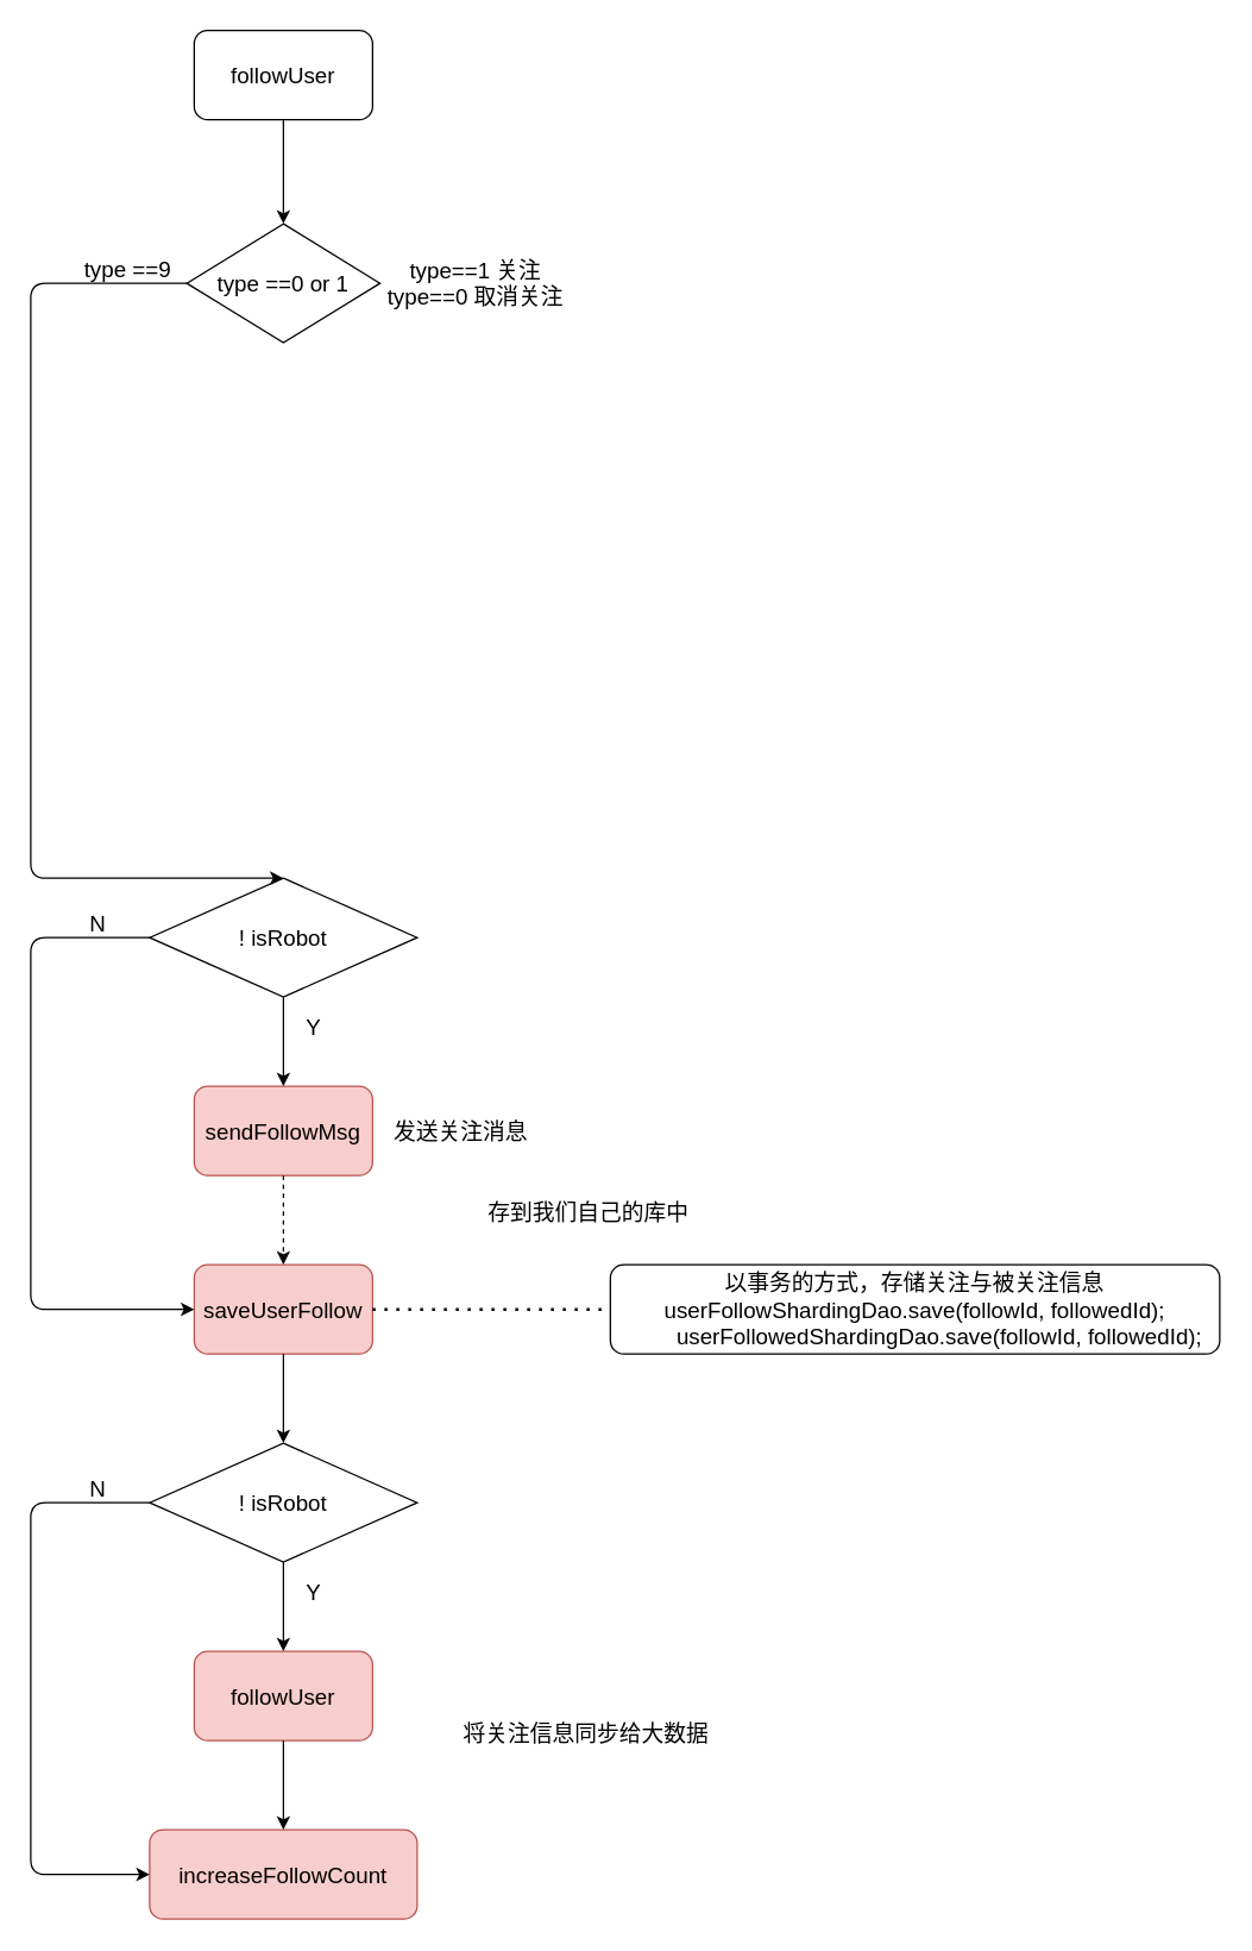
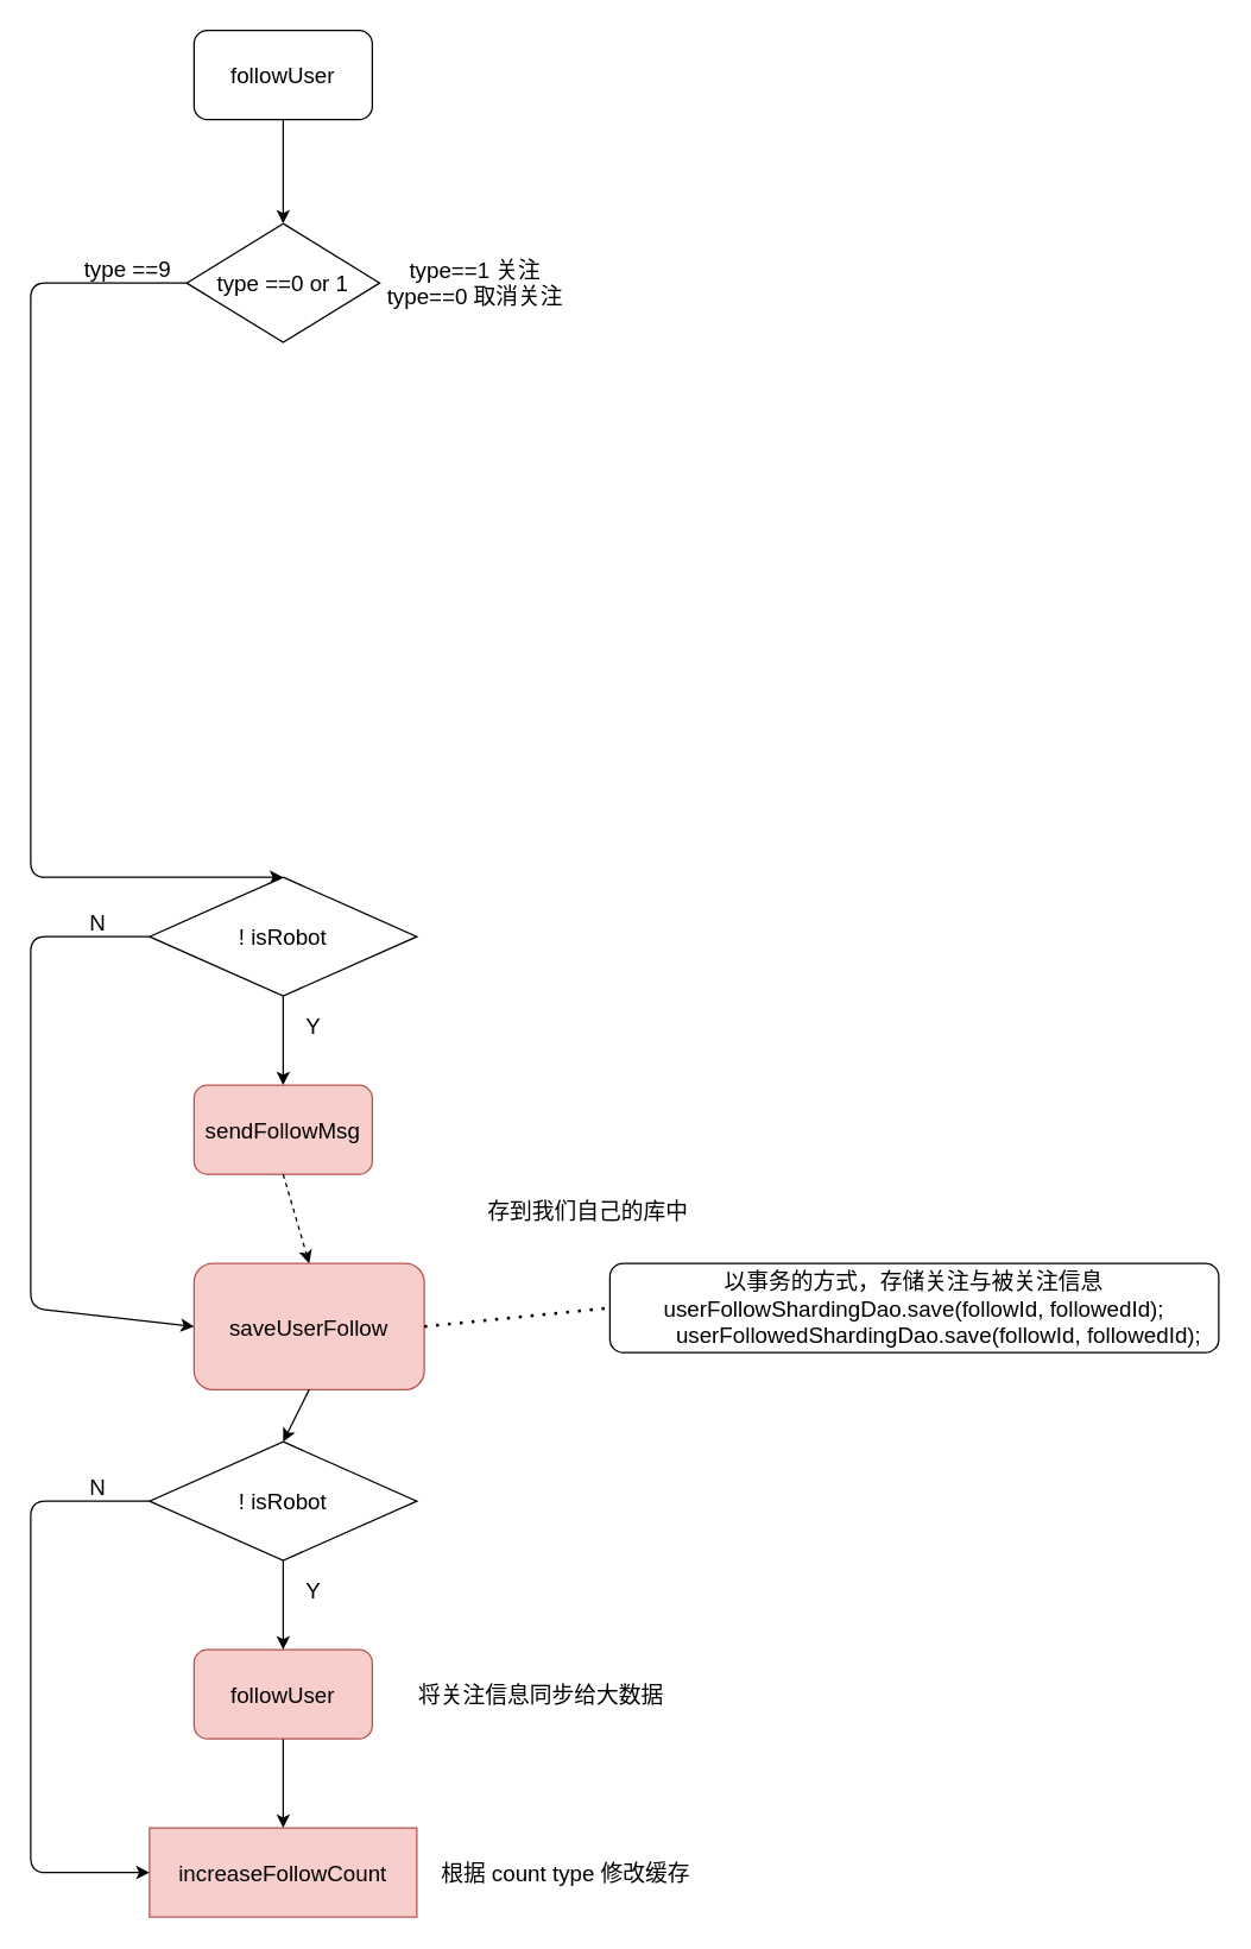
  <mxCell id="0" />
  <mxCell id="1" parent="0" />
  <mxCell id="2" value="followUser" style="rounded=1;whiteSpace=wrap;html=1;fontSize=15;" parent="1" vertex="1"><mxGeometry x="130" y="20" width="120" height="60" as="geometry" /></mxCell>
  <mxCell id="3" value="! isRobot" style="rhombus;whiteSpace=wrap;html=1;fontSize=15;" parent="1" vertex="1"><mxGeometry x="100" y="590" width="180" height="80" as="geometry" /></mxCell>
  <mxCell id="4" value="sendFollowMsg" style="rounded=1;whiteSpace=wrap;html=1;fontSize=15;fillColor=#f8cecc;strokeColor=#b85450;" parent="1" vertex="1"><mxGeometry x="130" y="730" width="120" height="60" as="geometry" /></mxCell>
- <mxCell id="5" value="saveUserFollow" style="rounded=1;whiteSpace=wrap;html=1;fontSize=15;fillColor=#f8cecc;strokeColor=#b85450;" vertex="1" parent="1"><mxGeometry x="130" y="850" width="120" height="60" as="geometry" /></mxCell>
+ <mxCell id="5" value="saveUserFollow" style="rounded=1;whiteSpace=wrap;html=1;fontSize=15;fillColor=#f8cecc;strokeColor=#b85450;" vertex="1" parent="1"><mxGeometry x="130" y="850" width="155" height="85" as="geometry" /></mxCell>
  <mxCell id="6" value="以事务的方式，存储关注与被关注信息&lt;span&gt;userFollowShardingDao.save(followId, followedId);&lt;/span&gt;&lt;div&gt;&amp;nbsp; &amp;nbsp; &amp;nbsp; &amp;nbsp; userFollowedShardingDao.save(followId, followedId);&lt;/div&gt;" style="rounded=1;whiteSpace=wrap;html=1;fontSize=15;" vertex="1" parent="1"><mxGeometry x="410" y="850" width="410" height="60" as="geometry" /></mxCell>
  <mxCell id="7" value="" style="endArrow=none;dashed=1;html=1;dashPattern=1 3;strokeWidth=2;fontSize=15;exitX=1;exitY=0.5;exitDx=0;exitDy=0;entryX=0;entryY=0.5;entryDx=0;entryDy=0;" edge="1" parent="1" source="5" target="6"><mxGeometry width="50" height="50" relative="1" as="geometry"><mxPoint x="300" y="840" as="sourcePoint" /><mxPoint x="350" y="790" as="targetPoint" /></mxGeometry></mxCell>
  <mxCell id="8" value="" style="endArrow=classic;html=1;fontSize=15;exitX=0.5;exitY=1;exitDx=0;exitDy=0;entryX=0.5;entryY=0;entryDx=0;entryDy=0;" edge="1" parent="1" source="3" target="4"><mxGeometry width="50" height="50" relative="1" as="geometry"><mxPoint x="190" y="680" as="sourcePoint" /><mxPoint x="320" y="660" as="targetPoint" /></mxGeometry></mxCell>
  <mxCell id="9" value="Y" style="text;html=1;align=center;verticalAlign=middle;resizable=0;points=[];autosize=1;strokeColor=none;fontSize=15;" vertex="1" parent="1"><mxGeometry x="195" y="680" width="30" height="20" as="geometry" /></mxCell>
  <mxCell id="10" value="" style="endArrow=classic;html=1;fontSize=15;exitX=0;exitY=0.5;exitDx=0;exitDy=0;entryX=0;entryY=0.5;entryDx=0;entryDy=0;" edge="1" parent="1" source="3" target="5"><mxGeometry width="50" height="50" relative="1" as="geometry"><mxPoint x="20" y="760" as="sourcePoint" /><mxPoint x="70" y="710" as="targetPoint" /><Array as="points"><mxPoint x="20" y="630" /><mxPoint x="20" y="880" /></Array></mxGeometry></mxCell>
  <mxCell id="11" value="N" style="text;html=1;align=center;verticalAlign=middle;resizable=0;points=[];autosize=1;strokeColor=none;fontSize=15;" vertex="1" parent="1"><mxGeometry x="50" y="610" width="30" height="20" as="geometry" /></mxCell>
  <mxCell id="12" value="" style="endArrow=classic;html=1;fontSize=15;exitX=0.5;exitY=1;exitDx=0;exitDy=0;entryX=0.5;entryY=0;entryDx=0;entryDy=0;dashed=1;" edge="1" parent="1" source="4" target="5"><mxGeometry width="50" height="50" relative="1" as="geometry"><mxPoint x="440" y="720" as="sourcePoint" /><mxPoint x="490" y="670" as="targetPoint" /></mxGeometry></mxCell>
- <mxCell id="13" value="发送关注消息" style="text;html=1;align=center;verticalAlign=middle;resizable=0;points=[];autosize=1;strokeColor=none;fontSize=15;" vertex="1" parent="1"><mxGeometry x="254" y="750" width="110" height="20" as="geometry" /></mxCell>
  <mxCell id="14" value="! isRobot" style="rhombus;whiteSpace=wrap;html=1;fontSize=15;" vertex="1" parent="1"><mxGeometry x="100" y="970" width="180" height="80" as="geometry" /></mxCell>
  <mxCell id="15" value="Y" style="text;html=1;align=center;verticalAlign=middle;resizable=0;points=[];autosize=1;strokeColor=none;fontSize=15;" vertex="1" parent="1"><mxGeometry x="195" y="1060" width="30" height="20" as="geometry" /></mxCell>
  <mxCell id="16" value="N" style="text;html=1;align=center;verticalAlign=middle;resizable=0;points=[];autosize=1;strokeColor=none;fontSize=15;" vertex="1" parent="1"><mxGeometry x="50" y="990" width="30" height="20" as="geometry" /></mxCell>
  <mxCell id="17" value="" style="endArrow=classic;html=1;fontSize=15;exitX=0.5;exitY=1;exitDx=0;exitDy=0;entryX=0.5;entryY=0;entryDx=0;entryDy=0;" edge="1" parent="1" source="5" target="14"><mxGeometry width="50" height="50" relative="1" as="geometry"><mxPoint x="220" y="940" as="sourcePoint" /><mxPoint x="460" y="970" as="targetPoint" /></mxGeometry></mxCell>
  <mxCell id="18" value="followUser" style="rounded=1;whiteSpace=wrap;html=1;fontSize=15;fillColor=#f8cecc;strokeColor=#b85450;" vertex="1" parent="1"><mxGeometry x="130" y="1110" width="120" height="60" as="geometry" /></mxCell>
  <mxCell id="19" value="" style="endArrow=classic;html=1;fontSize=15;exitX=0.5;exitY=1;exitDx=0;exitDy=0;entryX=0.5;entryY=0;entryDx=0;entryDy=0;" edge="1" parent="1" source="14" target="18"><mxGeometry width="50" height="50" relative="1" as="geometry"><mxPoint x="430" y="1140" as="sourcePoint" /><mxPoint x="480" y="1090" as="targetPoint" /></mxGeometry></mxCell>
  <mxCell id="20" value="存到我们自己的库中" style="text;html=1;align=center;verticalAlign=middle;resizable=0;points=[];autosize=1;strokeColor=none;fontSize=15;" vertex="1" parent="1"><mxGeometry x="320" y="805" width="150" height="20" as="geometry" /></mxCell>
- <mxCell id="21" value="将关注信息同步给大数据" style="text;html=1;strokeColor=none;fillColor=none;align=center;verticalAlign=middle;whiteSpace=wrap;rounded=0;fontSize=15;" vertex="1" parent="1"><mxGeometry x="299" y="1155" width="190" height="20" as="geometry" /></mxCell>
- <mxCell id="22" value="increaseFollowCount" style="rounded=1;whiteSpace=wrap;html=1;fontSize=15;fillColor=#f8cecc;strokeColor=#b85450;" vertex="1" parent="1"><mxGeometry x="100" y="1230" width="180" height="60" as="geometry" /></mxCell>
+ <mxCell id="21" value="将关注信息同步给大数据" style="text;html=1;strokeColor=none;fillColor=none;align=center;verticalAlign=middle;whiteSpace=wrap;rounded=0;fontSize=15;" vertex="1" parent="1"><mxGeometry x="269" y="1130" width="190" height="20" as="geometry" /></mxCell>
+ <mxCell id="22" value="increaseFollowCount" style="whiteSpace=wrap;html=1;fontSize=15;fillColor=#f8cecc;strokeColor=#b85450;rounded=0;" vertex="1" parent="1"><mxGeometry x="100" y="1230" width="180" height="60" as="geometry" /></mxCell>
  <mxCell id="23" value="" style="endArrow=classic;html=1;fontSize=15;exitX=0.5;exitY=1;exitDx=0;exitDy=0;entryX=0.5;entryY=0;entryDx=0;entryDy=0;" edge="1" parent="1" source="18" target="22"><mxGeometry width="50" height="50" relative="1" as="geometry"><mxPoint x="-20" y="1250" as="sourcePoint" /><mxPoint x="30" y="1200" as="targetPoint" /></mxGeometry></mxCell>
  <mxCell id="24" value="" style="endArrow=classic;html=1;fontSize=15;exitX=0;exitY=0.5;exitDx=0;exitDy=0;entryX=0;entryY=0.5;entryDx=0;entryDy=0;" edge="1" parent="1" source="14" target="22"><mxGeometry width="50" height="50" relative="1" as="geometry"><mxPoint x="50" y="1010" as="sourcePoint" /><mxPoint x="80" y="1260" as="targetPoint" /><Array as="points"><mxPoint x="20" y="1010" /><mxPoint x="20" y="1260" /></Array></mxGeometry></mxCell>
+ <mxCell id="25" value="根据 count type 修改缓存" style="text;html=1;align=center;verticalAlign=middle;resizable=0;points=[];autosize=1;strokeColor=none;fontSize=15;" vertex="1" parent="1"><mxGeometry x="290" y="1250" width="180" height="20" as="geometry" /></mxCell>
  <mxCell id="26" value="type ==0 or 1" style="rhombus;whiteSpace=wrap;html=1;fontSize=15;" vertex="1" parent="1"><mxGeometry x="125" y="150" width="130" height="80" as="geometry" /></mxCell>
  <mxCell id="27" value="type==1 关注&lt;br&gt;type==0 取消关注" style="text;html=1;align=center;verticalAlign=middle;resizable=0;points=[];autosize=1;strokeColor=none;fontSize=15;" vertex="1" parent="1"><mxGeometry x="254" y="170" width="130" height="40" as="geometry" /></mxCell>
  <mxCell id="28" value="" style="endArrow=classic;html=1;fontSize=15;exitX=0;exitY=0.5;exitDx=0;exitDy=0;entryX=0.5;entryY=0;entryDx=0;entryDy=0;" edge="1" parent="1" source="26" target="3"><mxGeometry width="50" height="50" relative="1" as="geometry"><mxPoint x="40" y="330" as="sourcePoint" /><mxPoint x="90" y="280" as="targetPoint" /><Array as="points"><mxPoint x="20" y="190" /><mxPoint x="20" y="590" /></Array></mxGeometry></mxCell>
  <mxCell id="29" value="type ==9" style="text;html=1;align=center;verticalAlign=middle;resizable=0;points=[];autosize=1;strokeColor=none;fontSize=15;" vertex="1" parent="1"><mxGeometry x="50" y="170" width="70" height="20" as="geometry" /></mxCell>
  <mxCell id="30" value="" style="endArrow=classic;html=1;fontSize=15;exitX=0.5;exitY=1;exitDx=0;exitDy=0;entryX=0.5;entryY=0;entryDx=0;entryDy=0;" edge="1" parent="1" source="2" target="26"><mxGeometry width="50" height="50" relative="1" as="geometry"><mxPoint x="390" y="120" as="sourcePoint" /><mxPoint x="440" y="70" as="targetPoint" /></mxGeometry></mxCell>
